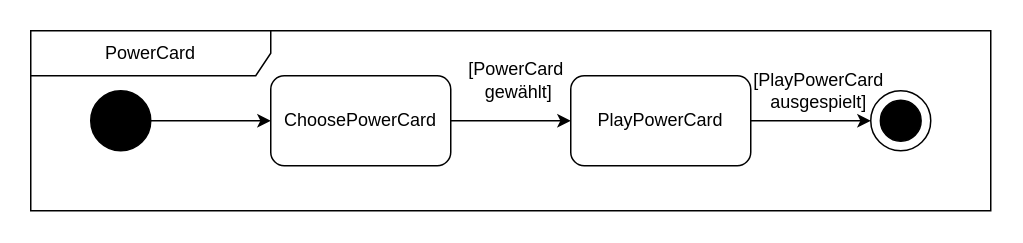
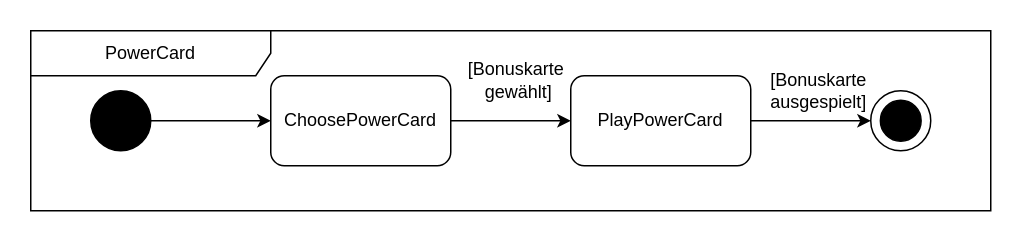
  <mxCell id="0" />
  <mxCell id="1" parent="0" />
  <mxCell id="2" style="edgeStyle=orthogonalEdgeStyle;rounded=0;orthogonalLoop=1;jettySize=auto;html=1;entryX=0;entryY=0.5;entryDx=0;entryDy=0;" parent="1" source="3" target="5" edge="1"><mxGeometry relative="1" as="geometry" /></mxCell>
  <mxCell id="3" value="" style="ellipse;whiteSpace=wrap;html=1;aspect=fixed;fillColor=#000000;" parent="1" vertex="1"><mxGeometry x="60" y="60" width="40" height="40" as="geometry" /></mxCell>
  <mxCell id="4" style="edgeStyle=orthogonalEdgeStyle;rounded=0;orthogonalLoop=1;jettySize=auto;html=1;entryX=0;entryY=0.5;entryDx=0;entryDy=0;" parent="1" source="5" target="7" edge="1"><mxGeometry relative="1" as="geometry" /></mxCell>
  <mxCell id="5" value="ChoosePowerCard" style="rounded=1;whiteSpace=wrap;html=1;" parent="1" vertex="1"><mxGeometry x="180" y="50" width="120" height="60" as="geometry" /></mxCell>
  <mxCell id="6" style="edgeStyle=orthogonalEdgeStyle;rounded=0;orthogonalLoop=1;jettySize=auto;html=1;entryX=0;entryY=0.5;entryDx=0;entryDy=0;" parent="1" source="7" target="8" edge="1"><mxGeometry relative="1" as="geometry" /></mxCell>
  <mxCell id="7" value="PlayPowerCard" style="rounded=1;whiteSpace=wrap;html=1;" parent="1" vertex="1"><mxGeometry x="380" y="50" width="120" height="60" as="geometry" /></mxCell>
  <mxCell id="8" value="" style="ellipse;whiteSpace=wrap;html=1;aspect=fixed;" parent="1" vertex="1"><mxGeometry x="580" y="60" width="40" height="40" as="geometry" /></mxCell>
  <mxCell id="9" value="" style="ellipse;whiteSpace=wrap;html=1;aspect=fixed;fillColor=#000000;" parent="1" vertex="1"><mxGeometry x="586.41" y="66.41" width="27.18" height="27.18" as="geometry" /></mxCell>
  <mxCell id="10" style="edgeStyle=orthogonalEdgeStyle;rounded=0;orthogonalLoop=1;jettySize=auto;html=1;exitX=0.5;exitY=1;exitDx=0;exitDy=0;" parent="1" source="5" target="5" edge="1"><mxGeometry relative="1" as="geometry" /></mxCell>
  <mxCell id="11" value="PowerCard" style="shape=umlFrame;whiteSpace=wrap;html=1;pointerEvents=0;recursiveResize=0;container=1;collapsible=0;width=160;" parent="1" vertex="1"><mxGeometry x="20" width="640" height="120" as="geometry" y="20" /></mxCell>
- <mxCell id="12" value="[PowerCard&amp;nbsp;&lt;div&gt;gewählt]&lt;/div&gt;" style="text;html=1;align=center;verticalAlign=middle;resizable=0;points=[];autosize=1;strokeColor=none;fillColor=none;" vertex="1" parent="11"><mxGeometry x="280" y="13" width="90" height="40" as="geometry" /></mxCell>
- <mxCell id="13" value="[PlayPowerCard&lt;div&gt;ausgespielt]&lt;/div&gt;" style="text;html=1;align=center;verticalAlign=middle;resizable=0;points=[];autosize=1;strokeColor=none;fillColor=none;" vertex="1" parent="11"><mxGeometry x="480" y="20" width="90" height="40" as="geometry" /></mxCell>
+ <mxCell id="12" value="[Bonuskarte&amp;nbsp;&lt;div&gt;gewählt]&lt;/div&gt;" style="text;html=1;align=center;verticalAlign=middle;resizable=0;points=[];autosize=1;strokeColor=none;fillColor=none;" vertex="1" parent="11"><mxGeometry x="280" y="13" width="90" height="40" as="geometry" /></mxCell>
+ <mxCell id="13" value="[Bonuskarte&lt;div&gt;ausgespielt]&lt;/div&gt;" style="text;html=1;align=center;verticalAlign=middle;resizable=0;points=[];autosize=1;strokeColor=none;fillColor=none;" vertex="1" parent="11"><mxGeometry x="480" y="20" width="90" height="40" as="geometry" /></mxCell>
